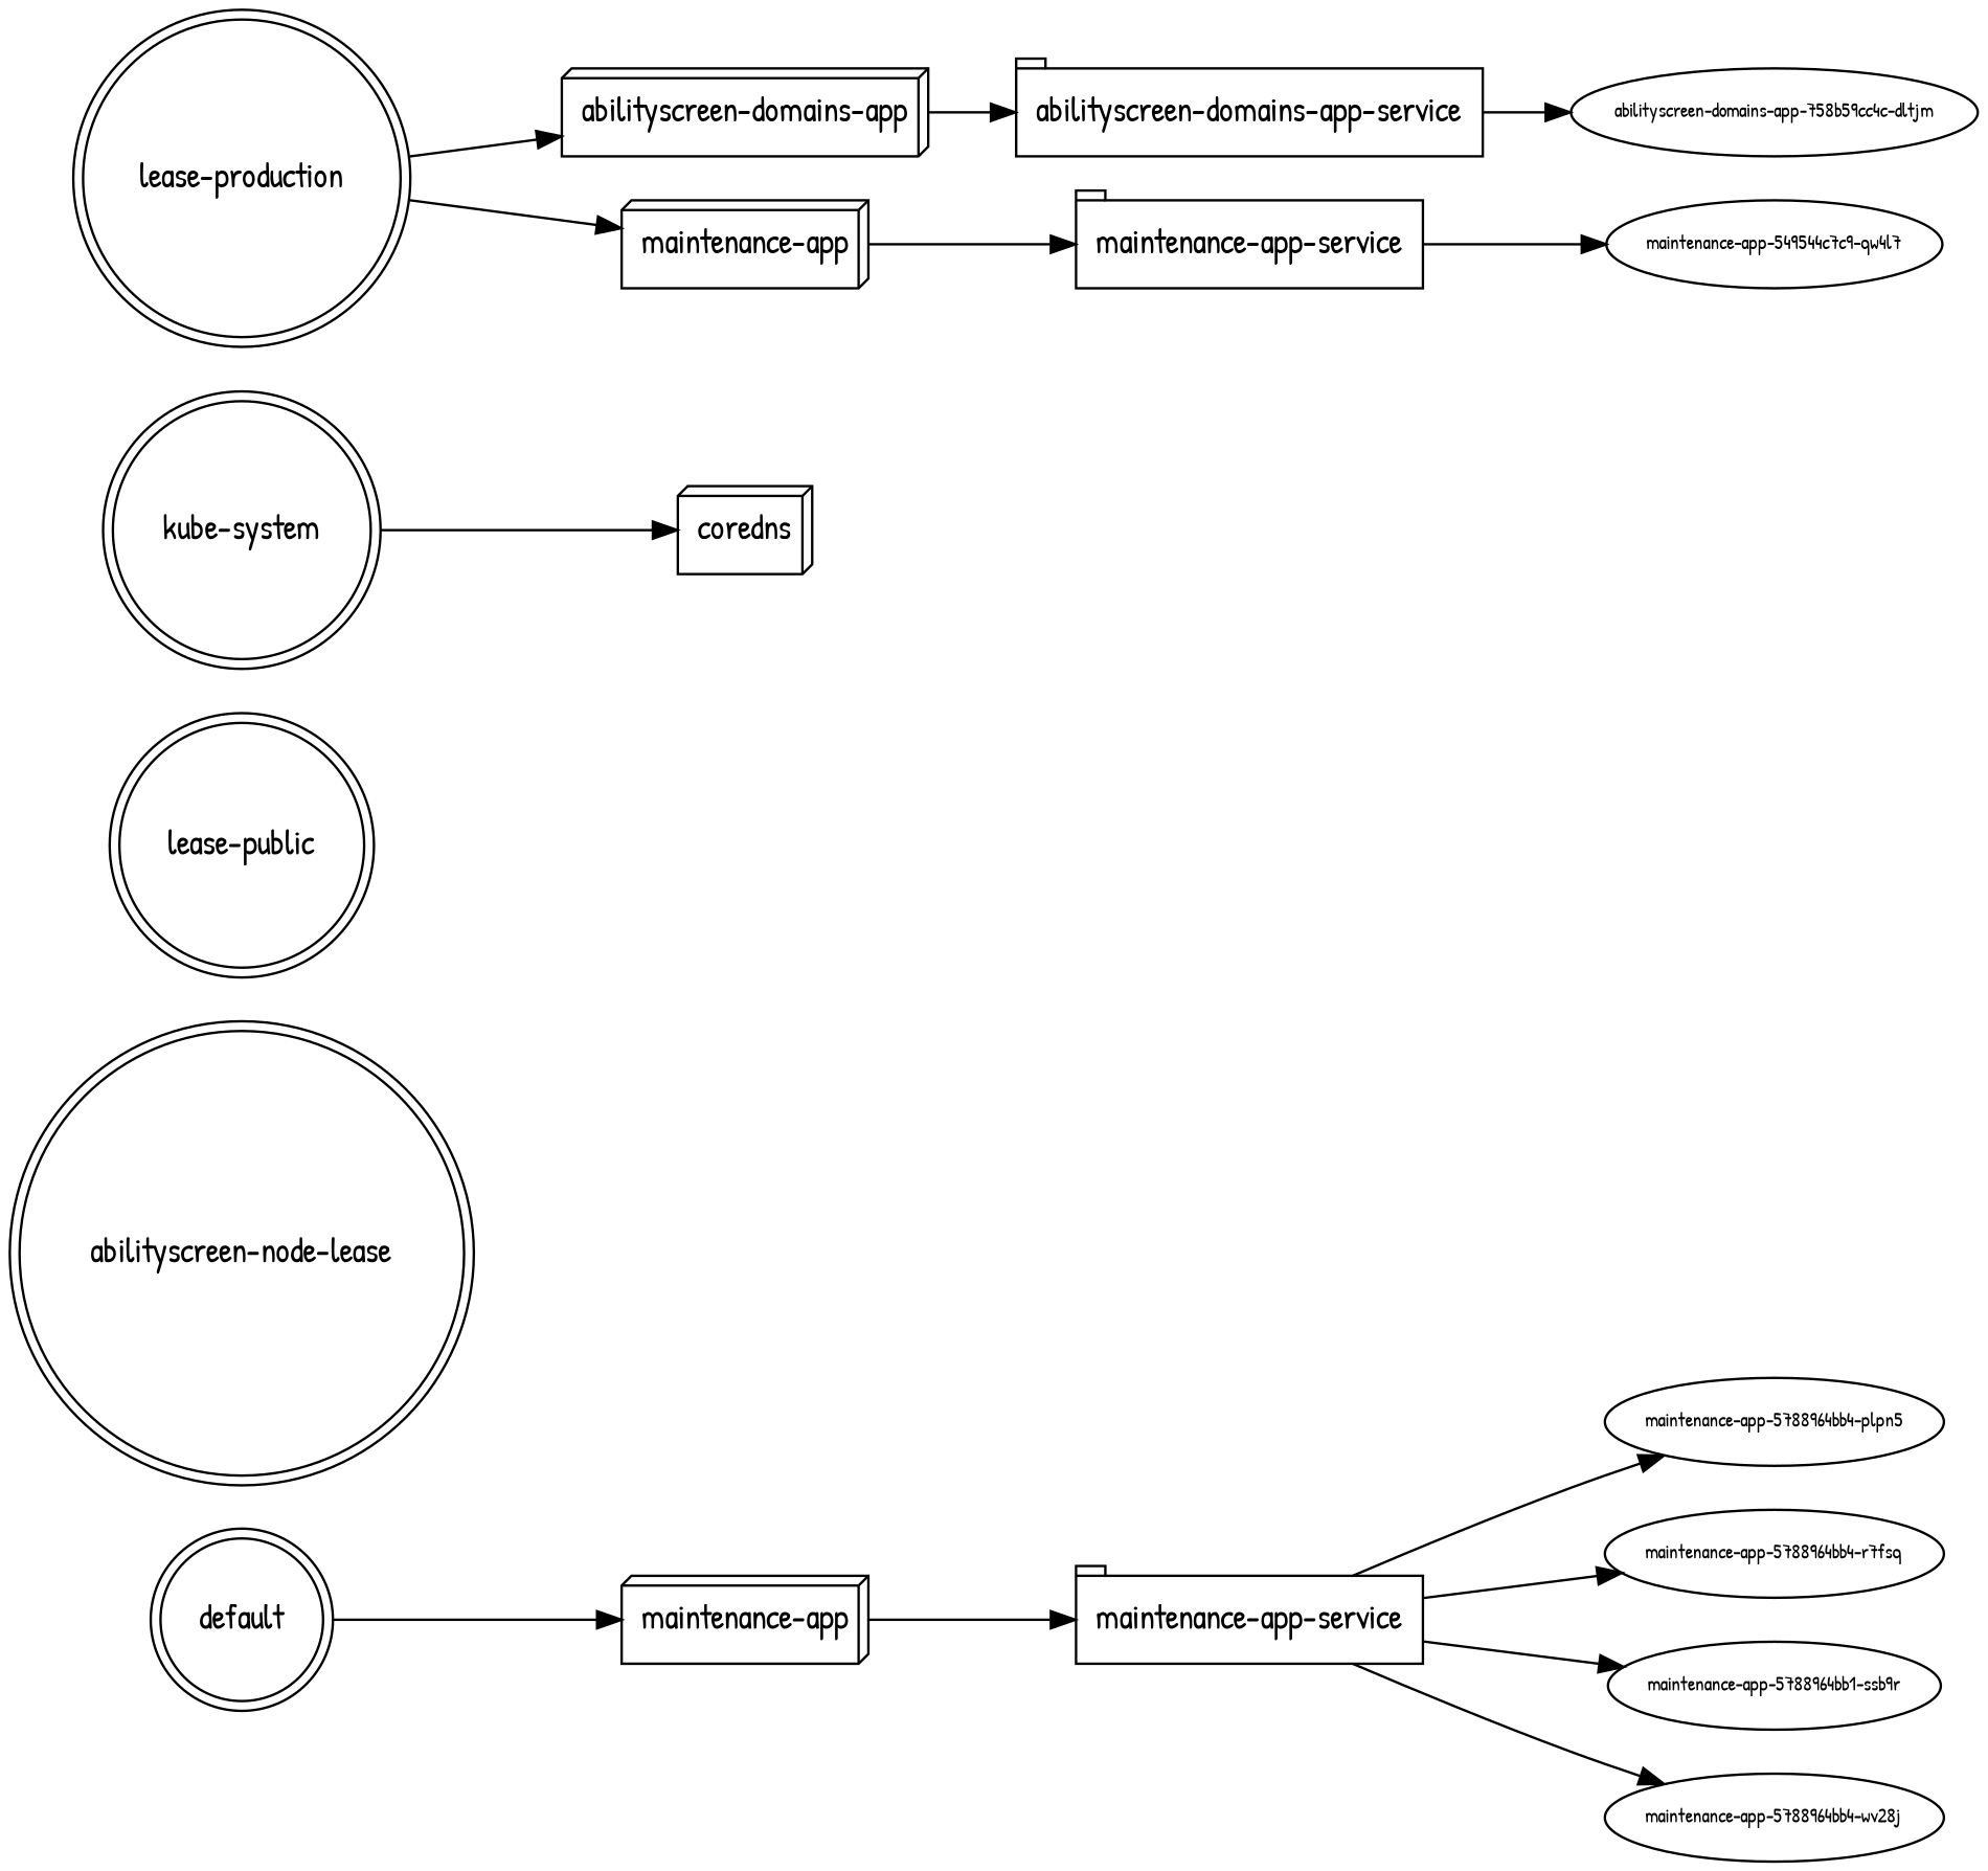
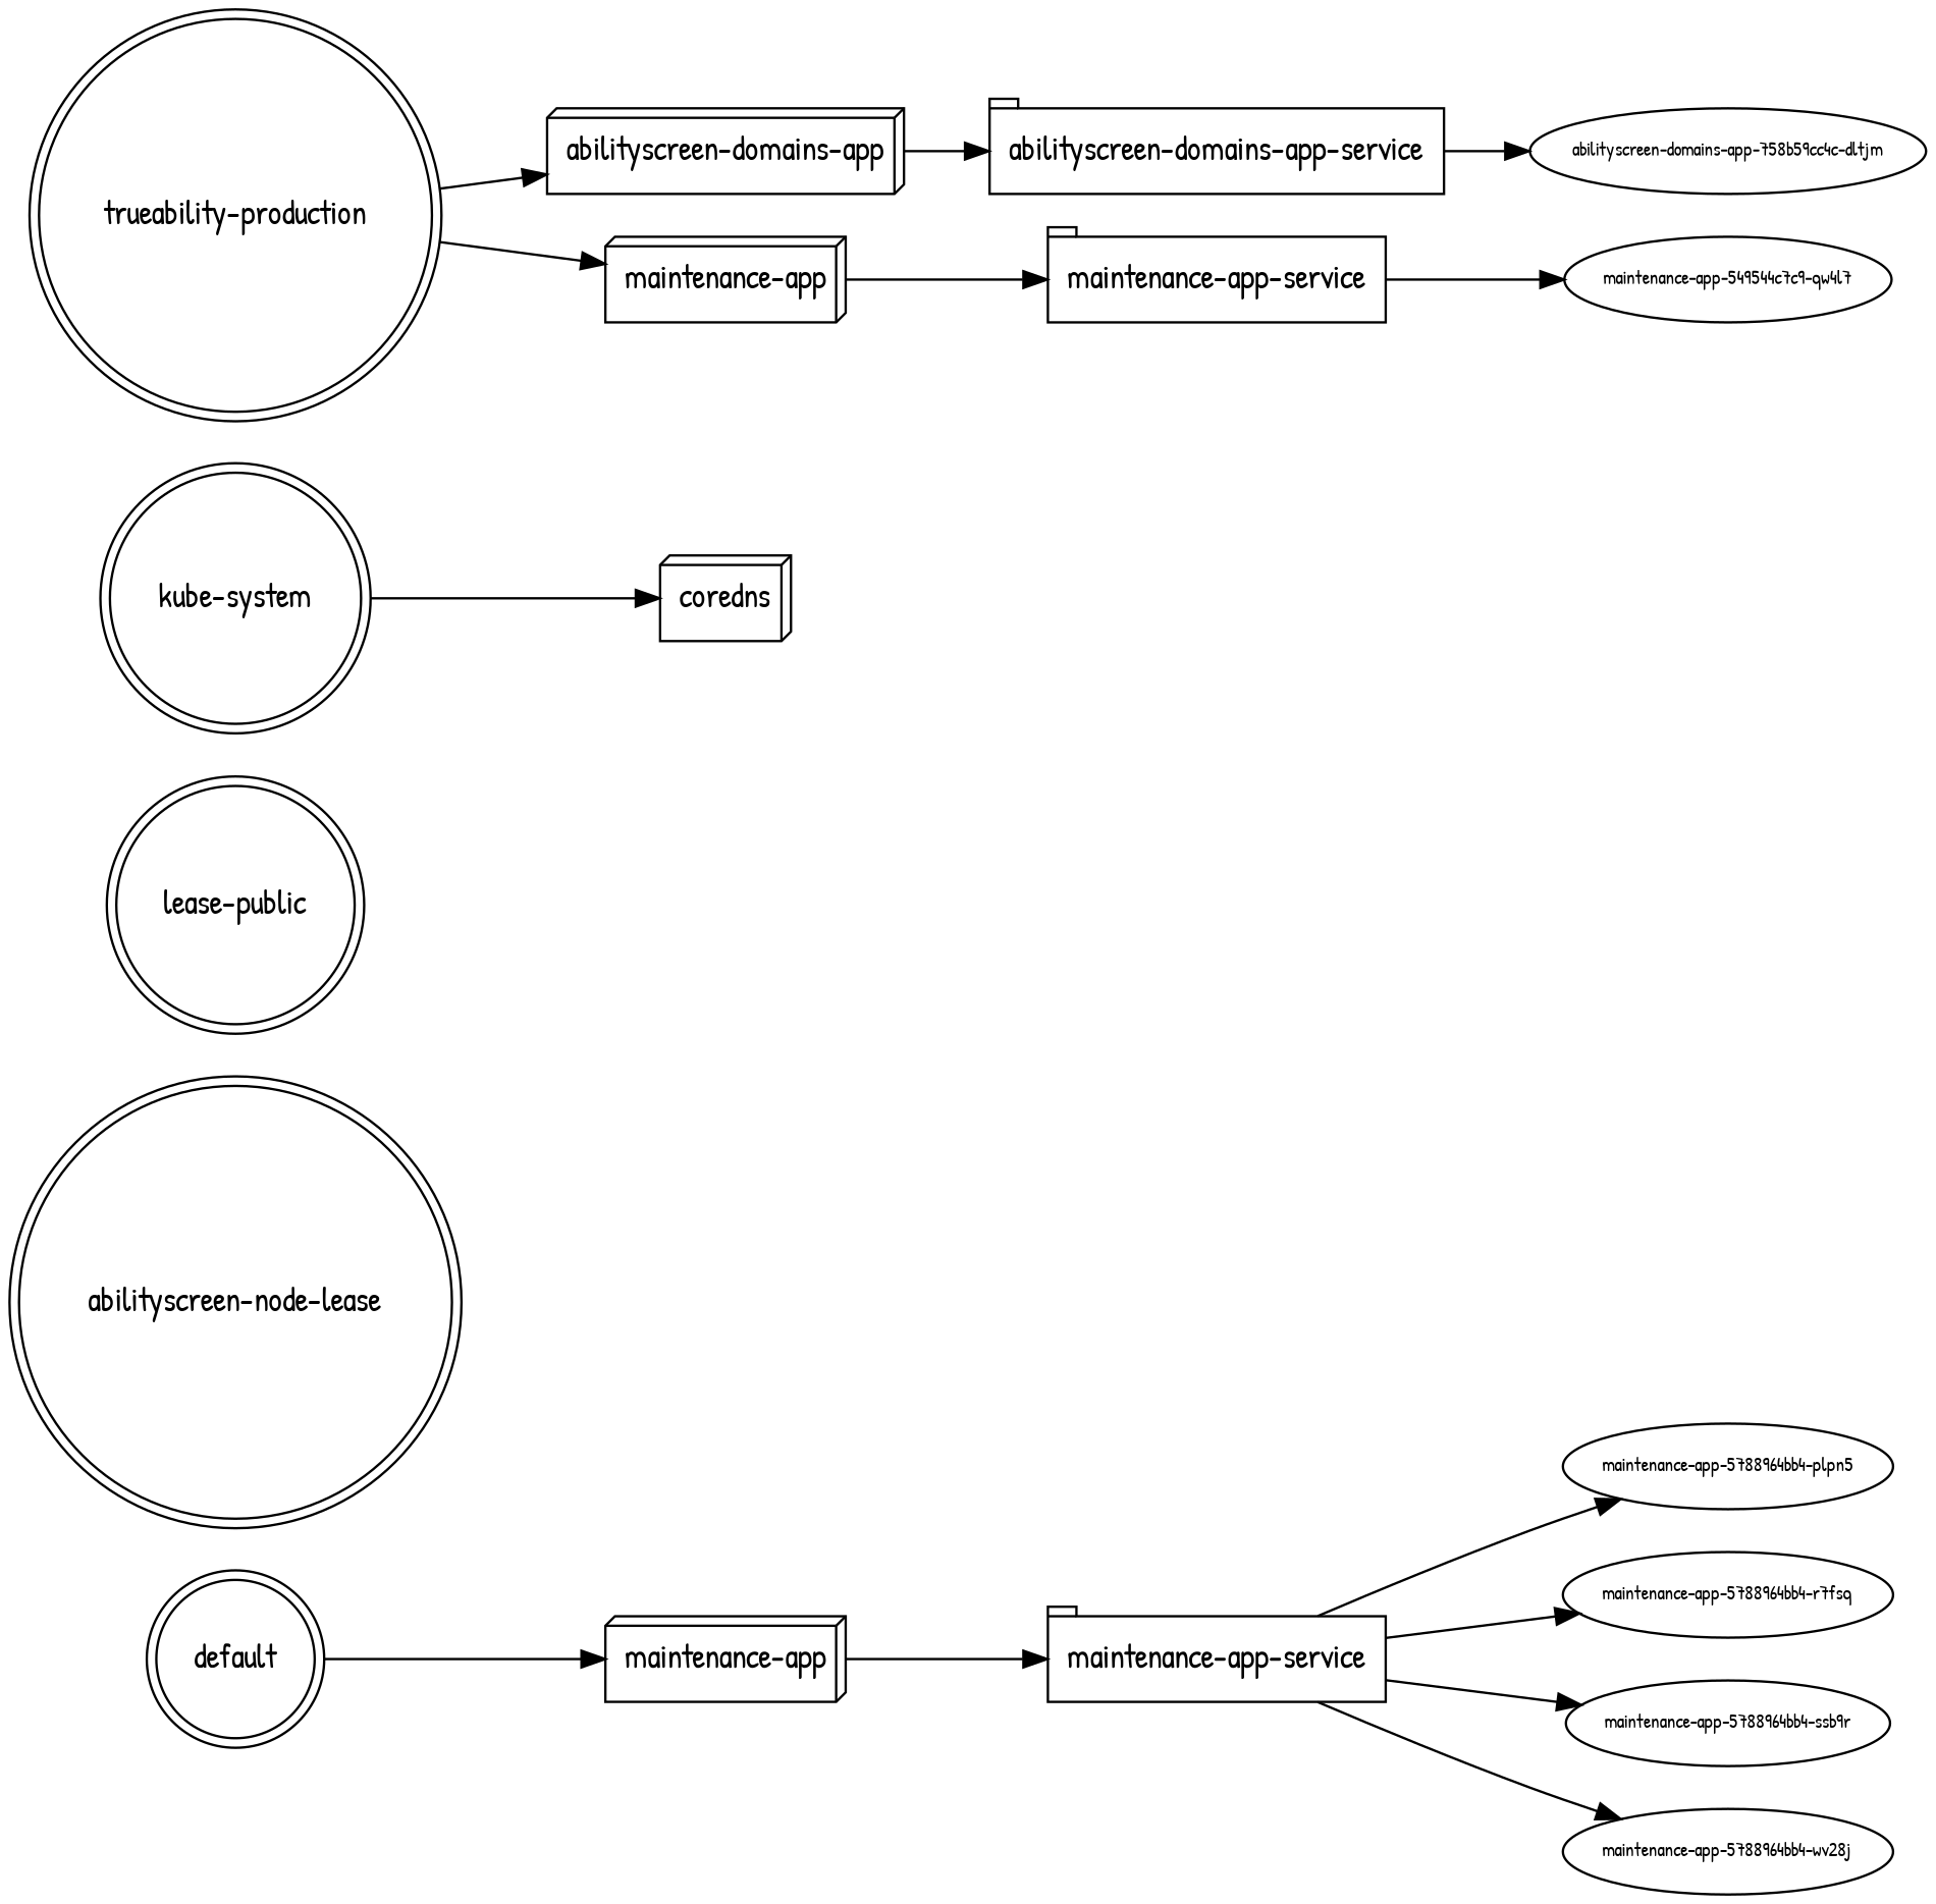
  digraph {
    fontname="Patrick Hand"
    rankdir=LR
    node [fontname="Patrick Hand" fontsize=14]
    edge [fontname="Patrick Hand" fontsize=8]
    n1 [label=default shape=doublecircle]
    n2 [label="maintenance-app" shape=box3d]
    n3 [label="maintenance-app-service" shape=tab]
    n4 [fontsize=8 label="maintenance-app-5788964bb4-plpn5"]
    n5 [fontsize=8 label="maintenance-app-5788964bb4-r7fsq"]
-   n6 [fontsize=8 label="maintenance-app-5788964bb1-ssb9r"]
+   n6 [fontsize=8 label="maintenance-app-5788964bb4-ssb9r"]
    n7 [fontsize=8 label="maintenance-app-5788964bb4-wv28j"]
    n8 [label="abilityscreen-node-lease" shape=doublecircle]
    n9 [label="lease-public" shape=doublecircle]
    n10 [label="kube-system" shape=doublecircle]
    n11 [label=coredns shape=box3d]
-   n12 [label="lease-production" shape=doublecircle]
+   n12 [label="trueability-production" shape=doublecircle]
    n13 [label="abilityscreen-domains-app" shape=box3d]
    n14 [label="maintenance-app" shape=box3d]
    n15 [label="abilityscreen-domains-app-service" shape=tab]
    n16 [label="maintenance-app-service" shape=tab]
    n17 [fontsize=8 label="abilityscreen-domains-app-758b59cc4c-dltjm"]
    n18 [fontsize=8 label="maintenance-app-549544c7c9-qw4l7"]
    n1 -> n2
    n2 -> n3
    n3 -> n4
    n3 -> n5
    n3 -> n6
    n3 -> n7
    n10 -> n11
    n12 -> n13
    n12 -> n14
    n13 -> n15
    n14 -> n16
    n15 -> n17
    n16 -> n18
  }
